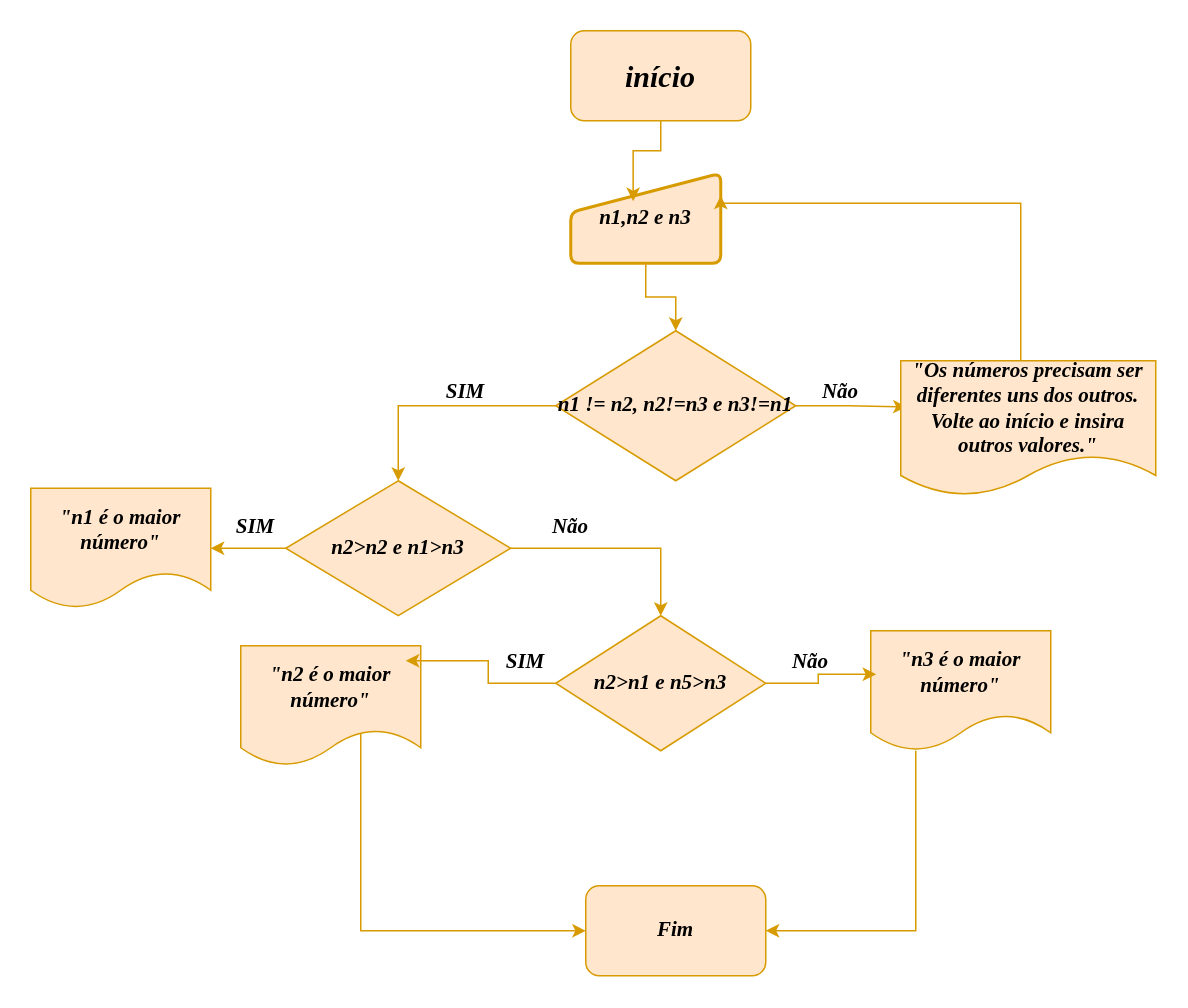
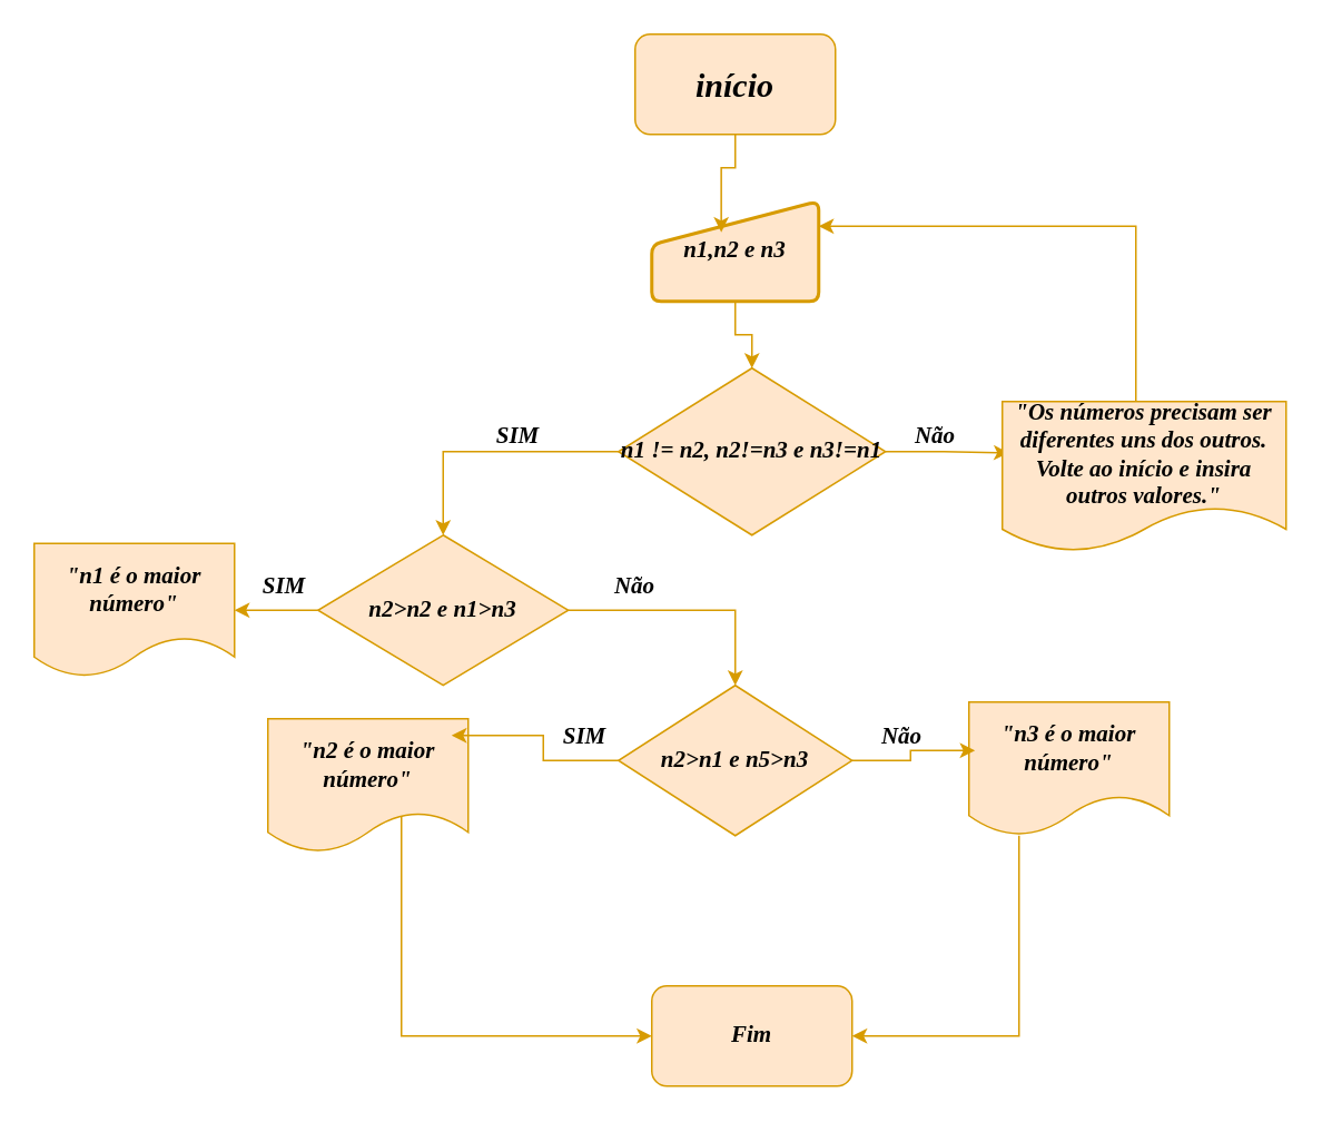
  <mxCell id="0" />
  <mxCell id="1" parent="0" />
  <mxCell id="2" value="início" style="rounded=1;whiteSpace=wrap;html=1;fontSize=20;fontFamily=Tahoma;fontStyle=3;fillColor=#ffe6cc;strokeColor=#d79b00;" vertex="1" parent="1"><mxGeometry x="380" y="20" width="120" height="60" as="geometry" /></mxCell>
  <mxCell id="3" style="edgeStyle=orthogonalEdgeStyle;rounded=0;orthogonalLoop=1;jettySize=auto;html=1;fontSize=14;fontStyle=3;fontFamily=Tahoma;fillColor=#ffe6cc;strokeColor=#d79b00;" edge="1" parent="1" source="4" target="7"><mxGeometry relative="1" as="geometry" /></mxCell>
- <mxCell id="4" value="n1,n2 e n3" style="html=1;strokeWidth=2;shape=manualInput;whiteSpace=wrap;rounded=1;size=26;arcSize=11;fontSize=14;fontStyle=3;fontFamily=Tahoma;fillColor=#ffe6cc;strokeColor=#d79b00;" vertex="1" parent="1"><mxGeometry x="380" y="115" width="100" height="60" as="geometry" /></mxCell>
+ <mxCell id="4" value="n1,n2 e n3" style="html=1;strokeWidth=2;shape=manualInput;whiteSpace=wrap;rounded=1;size=26;arcSize=11;fontSize=14;fontStyle=3;fontFamily=Tahoma;fillColor=#ffe6cc;strokeColor=#d79b00;" vertex="1" parent="1"><mxGeometry x="390" y="120" width="100" height="60" as="geometry" /></mxCell>
  <mxCell id="5" style="edgeStyle=orthogonalEdgeStyle;rounded=0;orthogonalLoop=1;jettySize=auto;html=1;entryX=0.023;entryY=0.342;entryDx=0;entryDy=0;entryPerimeter=0;fontSize=14;fontStyle=3;fontFamily=Tahoma;fillColor=#ffe6cc;strokeColor=#d79b00;" edge="1" parent="1" source="7" target="10"><mxGeometry relative="1" as="geometry"><mxPoint x="600" y="270" as="targetPoint" /></mxGeometry></mxCell>
  <mxCell id="6" style="edgeStyle=orthogonalEdgeStyle;rounded=0;orthogonalLoop=1;jettySize=auto;html=1;entryX=0.5;entryY=0;entryDx=0;entryDy=0;fontSize=14;fontStyle=3;fontFamily=Tahoma;fillColor=#ffe6cc;strokeColor=#d79b00;" edge="1" parent="1" source="7" target="13"><mxGeometry relative="1" as="geometry" /></mxCell>
  <mxCell id="7" value="n1 != n2, n2!=n3 e n3!=n1" style="rhombus;whiteSpace=wrap;html=1;fontSize=14;fontStyle=3;fontFamily=Tahoma;fillColor=#ffe6cc;strokeColor=#d79b00;" vertex="1" parent="1"><mxGeometry x="370" y="220" width="160" height="100" as="geometry" /></mxCell>
  <mxCell id="8" style="edgeStyle=orthogonalEdgeStyle;rounded=0;orthogonalLoop=1;jettySize=auto;html=1;entryX=0.416;entryY=0.31;entryDx=0;entryDy=0;entryPerimeter=0;fontSize=14;fontStyle=3;fontFamily=Tahoma;fillColor=#ffe6cc;strokeColor=#d79b00;" edge="1" parent="1" source="2" target="4"><mxGeometry relative="1" as="geometry" /></mxCell>
  <mxCell id="9" style="edgeStyle=orthogonalEdgeStyle;rounded=0;orthogonalLoop=1;jettySize=auto;html=1;entryX=1;entryY=0.25;entryDx=0;entryDy=0;fontSize=14;fontStyle=3;fontFamily=Tahoma;fillColor=#ffe6cc;strokeColor=#d79b00;" edge="1" parent="1" source="10" target="4"><mxGeometry relative="1" as="geometry"><Array as="points"><mxPoint x="680" y="135" /></Array></mxGeometry></mxCell>
  <mxCell id="10" value="&quot;Os números precisam ser diferentes uns dos outros. Volte ao início e insira outros valores.&quot;" style="shape=document;whiteSpace=wrap;html=1;boundedLbl=1;fontSize=14;fontStyle=3;fontFamily=Tahoma;fillColor=#ffe6cc;strokeColor=#d79b00;" vertex="1" parent="1"><mxGeometry x="600" y="240" width="170" height="90" as="geometry" /></mxCell>
  <mxCell id="11" style="edgeStyle=orthogonalEdgeStyle;rounded=0;orthogonalLoop=1;jettySize=auto;html=1;fontSize=14;fontStyle=3;fontFamily=Tahoma;fillColor=#ffe6cc;strokeColor=#d79b00;" edge="1" parent="1" source="13" target="14"><mxGeometry relative="1" as="geometry" /></mxCell>
  <mxCell id="12" style="edgeStyle=orthogonalEdgeStyle;rounded=0;orthogonalLoop=1;jettySize=auto;html=1;entryX=0.5;entryY=0;entryDx=0;entryDy=0;fontSize=14;fontStyle=3;fontFamily=Tahoma;fillColor=#ffe6cc;strokeColor=#d79b00;" edge="1" parent="1" source="13" target="15"><mxGeometry relative="1" as="geometry" /></mxCell>
  <mxCell id="13" value="n2&amp;gt;n2 e n1&amp;gt;n3" style="rhombus;whiteSpace=wrap;html=1;fontSize=14;fontStyle=3;fontFamily=Tahoma;fillColor=#ffe6cc;strokeColor=#d79b00;" vertex="1" parent="1"><mxGeometry x="190" y="320" width="150" height="90" as="geometry" /></mxCell>
  <mxCell id="14" value="&quot;n1 é o maior número&quot;" style="shape=document;whiteSpace=wrap;html=1;boundedLbl=1;fontSize=14;fontStyle=3;fontFamily=Tahoma;fillColor=#ffe6cc;strokeColor=#d79b00;" vertex="1" parent="1"><mxGeometry x="20" y="325" width="120" height="80" as="geometry" /></mxCell>
  <mxCell id="15" value="n2&amp;gt;n1 e n5&amp;gt;n3" style="rhombus;whiteSpace=wrap;html=1;fontSize=14;fontStyle=3;fontFamily=Tahoma;fillColor=#ffe6cc;strokeColor=#d79b00;" vertex="1" parent="1"><mxGeometry x="370" y="410" width="140" height="90" as="geometry" /></mxCell>
  <mxCell id="16" style="edgeStyle=orthogonalEdgeStyle;rounded=0;orthogonalLoop=1;jettySize=auto;html=1;entryX=0;entryY=0.5;entryDx=0;entryDy=0;exitX=0.63;exitY=0.708;exitDx=0;exitDy=0;exitPerimeter=0;fontSize=14;fontStyle=3;fontFamily=Tahoma;fillColor=#ffe6cc;strokeColor=#d79b00;" edge="1" parent="1" source="17" target="22"><mxGeometry relative="1" as="geometry"><mxPoint x="240" y="500" as="sourcePoint" /><Array as="points"><mxPoint x="240" y="487" /><mxPoint x="240" y="620" /></Array></mxGeometry></mxCell>
  <mxCell id="17" value="&quot;n2 é o maior número&quot;" style="shape=document;whiteSpace=wrap;html=1;boundedLbl=1;fontSize=14;fontStyle=3;fontFamily=Tahoma;fillColor=#ffe6cc;strokeColor=#d79b00;" vertex="1" parent="1"><mxGeometry x="160" y="430" width="120" height="80" as="geometry" /></mxCell>
  <mxCell id="18" style="edgeStyle=orthogonalEdgeStyle;rounded=0;orthogonalLoop=1;jettySize=auto;html=1;entryX=0.917;entryY=0.125;entryDx=0;entryDy=0;entryPerimeter=0;fontSize=14;fontStyle=3;fontFamily=Tahoma;fillColor=#ffe6cc;strokeColor=#d79b00;" edge="1" parent="1" source="15" target="17"><mxGeometry relative="1" as="geometry" /></mxCell>
  <mxCell id="19" style="edgeStyle=orthogonalEdgeStyle;rounded=0;orthogonalLoop=1;jettySize=auto;html=1;fontSize=14;fontStyle=3;fontFamily=Tahoma;fillColor=#ffe6cc;strokeColor=#d79b00;" edge="1" parent="1" source="20" target="22"><mxGeometry relative="1" as="geometry"><Array as="points"><mxPoint x="610" y="620" /></Array></mxGeometry></mxCell>
  <mxCell id="20" value="&quot;n3 é o maior número&quot;" style="shape=document;whiteSpace=wrap;html=1;boundedLbl=1;fontSize=14;fontStyle=3;fontFamily=Tahoma;fillColor=#ffe6cc;strokeColor=#d79b00;" vertex="1" parent="1"><mxGeometry x="580" y="420" width="120" height="80" as="geometry" /></mxCell>
  <mxCell id="21" style="edgeStyle=orthogonalEdgeStyle;rounded=0;orthogonalLoop=1;jettySize=auto;html=1;entryX=0.03;entryY=0.363;entryDx=0;entryDy=0;entryPerimeter=0;fontSize=14;fontStyle=3;fontFamily=Tahoma;fillColor=#ffe6cc;strokeColor=#d79b00;" edge="1" parent="1" source="15" target="20"><mxGeometry relative="1" as="geometry" /></mxCell>
  <mxCell id="22" value="Fim" style="rounded=1;whiteSpace=wrap;html=1;fontSize=14;fontStyle=3;fontFamily=Tahoma;fillColor=#ffe6cc;strokeColor=#d79b00;" vertex="1" parent="1"><mxGeometry x="390" y="590" width="120" height="60" as="geometry" /></mxCell>
  <mxCell id="23" value="SIM" style="text;html=1;align=center;verticalAlign=middle;whiteSpace=wrap;rounded=0;fontSize=14;fontStyle=3;fontFamily=Tahoma;fillColor=#ffe6cc;strokeColor=#d79b00;" vertex="1" parent="1"><mxGeometry x="280" y="260" width="60" as="geometry" /></mxCell>
  <mxCell id="24" value="Não" style="text;html=1;align=center;verticalAlign=middle;whiteSpace=wrap;rounded=0;fontSize=14;fontStyle=3;fontFamily=Tahoma;fillColor=#ffe6cc;strokeColor=#d79b00;" vertex="1" parent="1"><mxGeometry x="530" y="260" width="60" as="geometry" /></mxCell>
  <mxCell id="25" value="SIM" style="text;html=1;align=center;verticalAlign=middle;whiteSpace=wrap;rounded=0;fontSize=14;fontStyle=3;fontFamily=Tahoma;fillColor=#ffe6cc;strokeColor=#d79b00;" vertex="1" parent="1"><mxGeometry x="330" y="440" width="40" as="geometry" /></mxCell>
  <mxCell id="26" value="Não" style="text;html=1;align=center;verticalAlign=middle;whiteSpace=wrap;rounded=0;fontSize=14;fontStyle=3;fontFamily=Tahoma;fillColor=#ffe6cc;strokeColor=#d79b00;" vertex="1" parent="1"><mxGeometry x="350" y="350" width="60" as="geometry" /></mxCell>
  <mxCell id="27" value="Não" style="text;html=1;align=center;verticalAlign=middle;whiteSpace=wrap;rounded=0;fontSize=14;fontStyle=3;fontFamily=Tahoma;fillColor=#ffe6cc;strokeColor=#d79b00;" vertex="1" parent="1"><mxGeometry x="520" y="440" width="40" as="geometry" /></mxCell>
  <mxCell id="28" value="SIM" style="text;html=1;align=center;verticalAlign=middle;whiteSpace=wrap;rounded=0;fontSize=14;fontStyle=3;fontFamily=Tahoma;fillColor=#ffe6cc;strokeColor=#d79b00;" vertex="1" parent="1"><mxGeometry x="140" y="350" width="60" as="geometry" /></mxCell>
